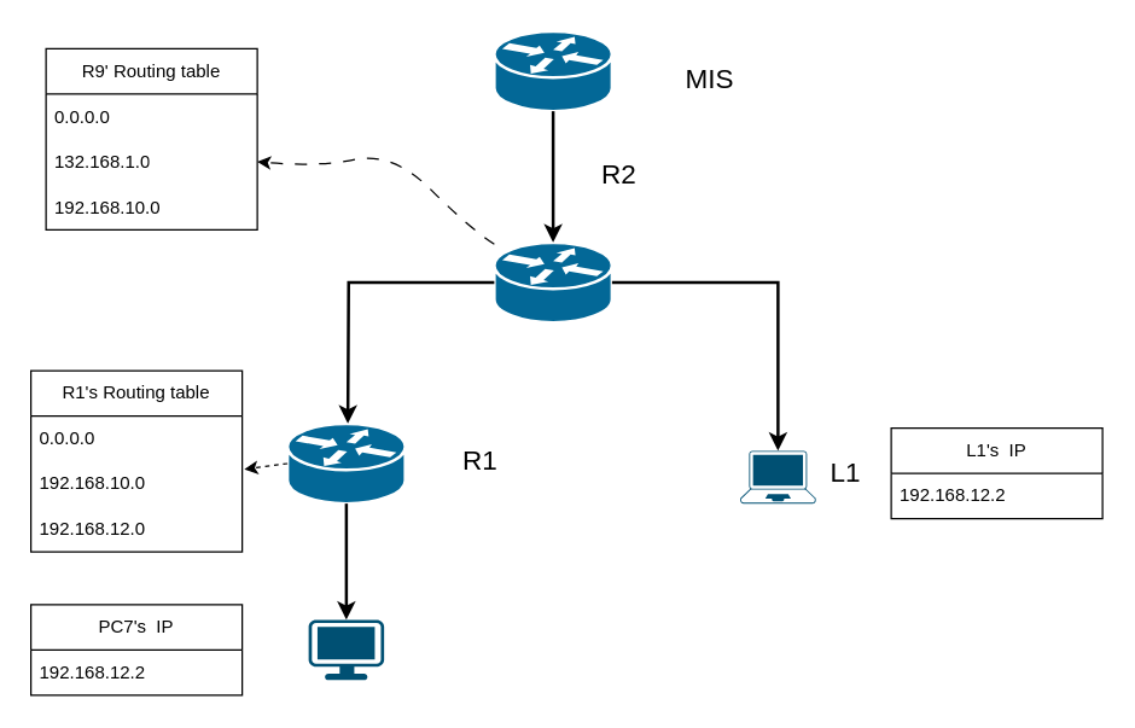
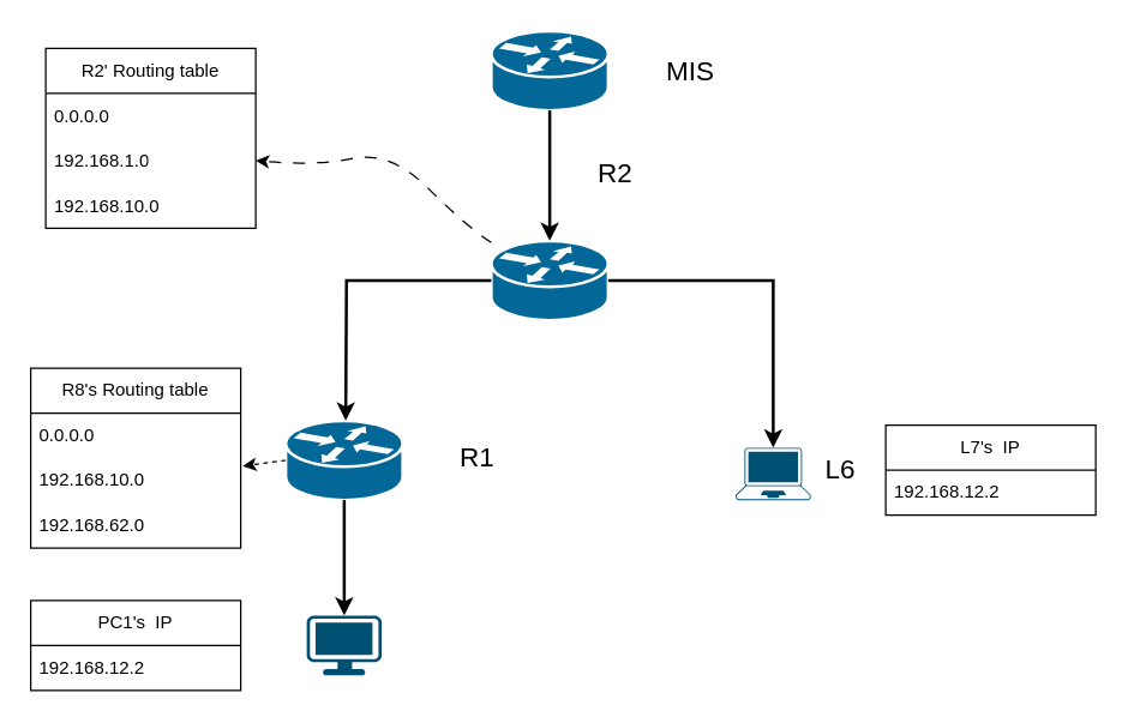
  <mxCell id="0" />
  <mxCell id="1" parent="0" />
  <mxCell id="2" value="" style="shape=mxgraph.cisco.routers.router;sketch=0;html=1;pointerEvents=1;dashed=0;fillColor=#036897;strokeColor=#ffffff;strokeWidth=2;verticalLabelPosition=bottom;verticalAlign=top;align=center;outlineConnect=0;" vertex="1" parent="1"><mxGeometry x="190" y="280" width="78" height="53" as="geometry" /></mxCell>
  <mxCell id="3" value="" style="shape=mxgraph.cisco.routers.router;sketch=0;html=1;pointerEvents=1;dashed=0;fillColor=#036897;strokeColor=#ffffff;strokeWidth=2;verticalLabelPosition=bottom;verticalAlign=top;align=center;outlineConnect=0;" vertex="1" parent="1"><mxGeometry x="327" y="160" width="78" height="53" as="geometry" /></mxCell>
  <mxCell id="4" value="" style="points=[[0.13,0.02,0],[0.5,0,0],[0.87,0.02,0],[0.885,0.4,0],[0.985,0.985,0],[0.5,1,0],[0.015,0.985,0],[0.115,0.4,0]];verticalLabelPosition=bottom;sketch=0;html=1;verticalAlign=top;aspect=fixed;align=center;pointerEvents=1;shape=mxgraph.cisco19.laptop;fillColor=#005073;strokeColor=none;" vertex="1" parent="1"><mxGeometry x="490" y="298" width="50" height="35" as="geometry" /></mxCell>
  <mxCell id="5" value="" style="points=[[0.03,0.03,0],[0.5,0,0],[0.97,0.03,0],[1,0.4,0],[0.97,0.745,0],[0.5,1,0],[0.03,0.745,0],[0,0.4,0]];verticalLabelPosition=bottom;sketch=0;html=1;verticalAlign=top;aspect=fixed;align=center;pointerEvents=1;shape=mxgraph.cisco19.workstation;fillColor=#005073;strokeColor=none;" vertex="1" parent="1"><mxGeometry x="204" y="410" width="50" height="40" as="geometry" /></mxCell>
  <mxCell id="6" style="edgeStyle=orthogonalEdgeStyle;rounded=0;orthogonalLoop=1;jettySize=auto;html=1;exitX=0;exitY=0.5;exitDx=0;exitDy=0;exitPerimeter=0;entryX=0.88;entryY=0.1;entryDx=0;entryDy=0;entryPerimeter=0;strokeWidth=2;" edge="1" parent="1" source="3"><mxGeometry relative="1" as="geometry"><mxPoint x="307.72" y="202.4" as="sourcePoint" /><mxPoint x="230" y="280" as="targetPoint" /></mxGeometry></mxCell>
  <mxCell id="7" style="edgeStyle=orthogonalEdgeStyle;rounded=0;orthogonalLoop=1;jettySize=auto;html=1;entryX=0.5;entryY=0;entryDx=0;entryDy=0;entryPerimeter=0;strokeWidth=2;" edge="1" parent="1" source="3" target="4"><mxGeometry relative="1" as="geometry" /></mxCell>
  <mxCell id="8" style="edgeStyle=orthogonalEdgeStyle;rounded=0;orthogonalLoop=1;jettySize=auto;html=1;entryX=0.5;entryY=0;entryDx=0;entryDy=0;entryPerimeter=0;strokeWidth=2;" edge="1" parent="1" source="2" target="5"><mxGeometry relative="1" as="geometry" /></mxCell>
  <mxCell id="9" value="" style="shape=mxgraph.cisco.routers.router;sketch=0;html=1;pointerEvents=1;dashed=0;fillColor=#036897;strokeColor=#ffffff;strokeWidth=2;verticalLabelPosition=bottom;verticalAlign=top;align=center;outlineConnect=0;" vertex="1" parent="1"><mxGeometry x="327" y="20" width="78" height="53" as="geometry" /></mxCell>
  <mxCell id="10" style="edgeStyle=orthogonalEdgeStyle;rounded=0;orthogonalLoop=1;jettySize=auto;html=1;entryX=0.5;entryY=0;entryDx=0;entryDy=0;entryPerimeter=0;strokeWidth=2;" edge="1" parent="1" source="9" target="3"><mxGeometry relative="1" as="geometry" /></mxCell>
- <mxCell id="11" value="R1's Routing table" style="swimlane;fontStyle=0;childLayout=stackLayout;horizontal=1;startSize=30;horizontalStack=0;resizeParent=1;resizeParentMax=0;resizeLast=0;collapsible=1;marginBottom=0;whiteSpace=wrap;html=1;" vertex="1" parent="1"><mxGeometry x="20" y="245" width="140" height="120" as="geometry" /></mxCell>
+ <mxCell id="11" value="R8's Routing table" style="swimlane;fontStyle=0;childLayout=stackLayout;horizontal=1;startSize=30;horizontalStack=0;resizeParent=1;resizeParentMax=0;resizeLast=0;collapsible=1;marginBottom=0;whiteSpace=wrap;html=1;" vertex="1" parent="1"><mxGeometry x="20" y="245" width="140" height="120" as="geometry" /></mxCell>
  <mxCell id="12" value="0.0.0.0" style="text;strokeColor=none;fillColor=none;align=left;verticalAlign=middle;spacingLeft=4;spacingRight=4;overflow=hidden;points=[[0,0.5],[1,0.5]];portConstraint=eastwest;rotatable=0;whiteSpace=wrap;html=1;" vertex="1" parent="11"><mxGeometry y="30" width="140" height="30" as="geometry" /></mxCell>
  <mxCell id="13" value="192.168.10.0" style="text;strokeColor=none;fillColor=none;align=left;verticalAlign=middle;spacingLeft=4;spacingRight=4;overflow=hidden;points=[[0,0.5],[1,0.5]];portConstraint=eastwest;rotatable=0;whiteSpace=wrap;html=1;" vertex="1" parent="11"><mxGeometry y="60" width="140" height="30" as="geometry" /></mxCell>
- <mxCell id="14" value="192.168.12.0" style="text;strokeColor=none;fillColor=none;align=left;verticalAlign=middle;spacingLeft=4;spacingRight=4;overflow=hidden;points=[[0,0.5],[1,0.5]];portConstraint=eastwest;rotatable=0;whiteSpace=wrap;html=1;" vertex="1" parent="11"><mxGeometry y="90" width="140" height="30" as="geometry" /></mxCell>
- <mxCell id="15" value="R9' Routing table" style="swimlane;fontStyle=0;childLayout=stackLayout;horizontal=1;startSize=30;horizontalStack=0;resizeParent=1;resizeParentMax=0;resizeLast=0;collapsible=1;marginBottom=0;whiteSpace=wrap;html=1;" vertex="1" parent="1"><mxGeometry x="30" y="31.5" width="140" height="120" as="geometry" /></mxCell>
+ <mxCell id="14" value="192.168.62.0" style="text;strokeColor=none;fillColor=none;align=left;verticalAlign=middle;spacingLeft=4;spacingRight=4;overflow=hidden;points=[[0,0.5],[1,0.5]];portConstraint=eastwest;rotatable=0;whiteSpace=wrap;html=1;" vertex="1" parent="11"><mxGeometry y="90" width="140" height="30" as="geometry" /></mxCell>
+ <mxCell id="15" value="R2' Routing table" style="swimlane;fontStyle=0;childLayout=stackLayout;horizontal=1;startSize=30;horizontalStack=0;resizeParent=1;resizeParentMax=0;resizeLast=0;collapsible=1;marginBottom=0;whiteSpace=wrap;html=1;" vertex="1" parent="1"><mxGeometry x="30" y="31.5" width="140" height="120" as="geometry" /></mxCell>
  <mxCell id="16" value="0.0.0.0" style="text;strokeColor=none;fillColor=none;align=left;verticalAlign=middle;spacingLeft=4;spacingRight=4;overflow=hidden;points=[[0,0.5],[1,0.5]];portConstraint=eastwest;rotatable=0;whiteSpace=wrap;html=1;" vertex="1" parent="15"><mxGeometry y="30" width="140" height="30" as="geometry" /></mxCell>
- <mxCell id="17" value="132.168.1.0&lt;br&gt;" style="text;strokeColor=none;fillColor=none;align=left;verticalAlign=middle;spacingLeft=4;spacingRight=4;overflow=hidden;points=[[0,0.5],[1,0.5]];portConstraint=eastwest;rotatable=0;whiteSpace=wrap;html=1;" vertex="1" parent="15"><mxGeometry y="60" width="140" height="30" as="geometry" /></mxCell>
+ <mxCell id="17" value="192.168.1.0&lt;br&gt;" style="text;strokeColor=none;fillColor=none;align=left;verticalAlign=middle;spacingLeft=4;spacingRight=4;overflow=hidden;points=[[0,0.5],[1,0.5]];portConstraint=eastwest;rotatable=0;whiteSpace=wrap;html=1;" vertex="1" parent="15"><mxGeometry y="60" width="140" height="30" as="geometry" /></mxCell>
  <mxCell id="18" value="192.168.10.0" style="text;strokeColor=none;fillColor=none;align=left;verticalAlign=middle;spacingLeft=4;spacingRight=4;overflow=hidden;points=[[0,0.5],[1,0.5]];portConstraint=eastwest;rotatable=0;whiteSpace=wrap;html=1;" vertex="1" parent="15"><mxGeometry y="90" width="140" height="30" as="geometry" /></mxCell>
  <mxCell id="19" value="&lt;font style=&quot;font-size: 18px;&quot;&gt;R1&lt;/font&gt;" style="text;html=1;strokeColor=none;fillColor=none;align=center;verticalAlign=middle;whiteSpace=wrap;rounded=0;strokeWidth=2;" vertex="1" parent="1"><mxGeometry x="288" y="290" width="60" height="30" as="geometry" /></mxCell>
  <mxCell id="20" value="&lt;font style=&quot;font-size: 18px;&quot;&gt;R2&lt;/font&gt;" style="text;html=1;strokeColor=none;fillColor=none;align=center;verticalAlign=middle;whiteSpace=wrap;rounded=0;" vertex="1" parent="1"><mxGeometry x="380" y="100" width="60" height="30" as="geometry" /></mxCell>
- <mxCell id="21" value="&lt;font style=&quot;font-size: 18px;&quot;&gt;L1&lt;/font&gt;" style="text;html=1;strokeColor=none;fillColor=none;align=center;verticalAlign=middle;whiteSpace=wrap;rounded=0;" vertex="1" parent="1"><mxGeometry x="530" y="298" width="60" height="30" as="geometry" /></mxCell>
- <mxCell id="22" value="&lt;font style=&quot;font-size: 18px;&quot;&gt;MIS&lt;/font&gt;" style="text;html=1;strokeColor=none;fillColor=none;align=center;verticalAlign=middle;whiteSpace=wrap;rounded=0;" vertex="1" parent="1"><mxGeometry x="440" y="36.5" width="60" height="30" as="geometry" /></mxCell>
- <mxCell id="23" value="PC7's&amp;nbsp; IP" style="swimlane;fontStyle=0;childLayout=stackLayout;horizontal=1;startSize=30;horizontalStack=0;resizeParent=1;resizeParentMax=0;resizeLast=0;collapsible=1;marginBottom=0;whiteSpace=wrap;html=1;" vertex="1" parent="1"><mxGeometry x="20" y="400" width="140" height="60" as="geometry" /></mxCell>
+ <mxCell id="21" value="&lt;font style=&quot;font-size: 18px;&quot;&gt;L6&lt;/font&gt;" style="text;html=1;strokeColor=none;fillColor=none;align=center;verticalAlign=middle;whiteSpace=wrap;rounded=0;" vertex="1" parent="1"><mxGeometry x="530" y="298" width="60" height="30" as="geometry" /></mxCell>
+ <mxCell id="22" value="&lt;font style=&quot;font-size: 18px;&quot;&gt;MIS&lt;/font&gt;" style="text;html=1;strokeColor=none;fillColor=none;align=center;verticalAlign=middle;whiteSpace=wrap;rounded=0;" vertex="1" parent="1"><mxGeometry x="430" y="31.5" width="60" height="30" as="geometry" /></mxCell>
+ <mxCell id="23" value="PC1's&amp;nbsp; IP" style="swimlane;fontStyle=0;childLayout=stackLayout;horizontal=1;startSize=30;horizontalStack=0;resizeParent=1;resizeParentMax=0;resizeLast=0;collapsible=1;marginBottom=0;whiteSpace=wrap;html=1;" vertex="1" parent="1"><mxGeometry x="20" y="400" width="140" height="60" as="geometry" /></mxCell>
  <mxCell id="24" value="192.168.12.2" style="text;strokeColor=none;fillColor=none;align=left;verticalAlign=middle;spacingLeft=4;spacingRight=4;overflow=hidden;points=[[0,0.5],[1,0.5]];portConstraint=eastwest;rotatable=0;whiteSpace=wrap;html=1;" vertex="1" parent="23"><mxGeometry y="30" width="140" height="30" as="geometry" /></mxCell>
- <mxCell id="25" value="L1's&amp;nbsp; IP" style="swimlane;fontStyle=0;childLayout=stackLayout;horizontal=1;startSize=30;horizontalStack=0;resizeParent=1;resizeParentMax=0;resizeLast=0;collapsible=1;marginBottom=0;whiteSpace=wrap;html=1;" vertex="1" parent="1"><mxGeometry x="590" y="283" width="140" height="60" as="geometry" /></mxCell>
+ <mxCell id="25" value="L7's&amp;nbsp; IP" style="swimlane;fontStyle=0;childLayout=stackLayout;horizontal=1;startSize=30;horizontalStack=0;resizeParent=1;resizeParentMax=0;resizeLast=0;collapsible=1;marginBottom=0;whiteSpace=wrap;html=1;" vertex="1" parent="1"><mxGeometry x="590" y="283" width="140" height="60" as="geometry" /></mxCell>
  <mxCell id="26" value="192.168.12.2" style="text;strokeColor=none;fillColor=none;align=left;verticalAlign=middle;spacingLeft=4;spacingRight=4;overflow=hidden;points=[[0,0.5],[1,0.5]];portConstraint=eastwest;rotatable=0;whiteSpace=wrap;html=1;" vertex="1" parent="25"><mxGeometry y="30" width="140" height="30" as="geometry" /></mxCell>
  <mxCell id="27" value="" style="curved=1;endArrow=classic;html=1;rounded=0;entryX=1;entryY=0.5;entryDx=0;entryDy=0;dashed=1;dashPattern=8 8;" edge="1" parent="1" source="3" target="17"><mxGeometry width="50" height="50" relative="1" as="geometry"><mxPoint x="260" y="150" as="sourcePoint" /><mxPoint x="240" y="110" as="targetPoint" /><Array as="points"><mxPoint x="310" y="150" /><mxPoint x="260" y="100" /><mxPoint x="210" y="110" /></Array></mxGeometry></mxCell>
  <mxCell id="28" value="" style="endArrow=classic;html=1;rounded=0;entryX=1.01;entryY=0.176;entryDx=0;entryDy=0;entryPerimeter=0;exitX=0;exitY=0.5;exitDx=0;exitDy=0;exitPerimeter=0;dashed=1;" edge="1" parent="1" source="2" target="13"><mxGeometry width="50" height="50" relative="1" as="geometry"><mxPoint x="160" y="230" as="sourcePoint" /><mxPoint x="210" y="180" as="targetPoint" /></mxGeometry></mxCell>
